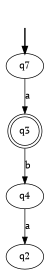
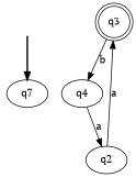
  digraph {
    fontname="PT Serif"
    node [fontname="PT Serif"]
    edge [fontname="PT Serif"]
    fake0 [style=invisible]
    n2 [label=q7 root=true]
    q3 [shape=doublecircle]
    q4
    q2
    fake0 -> n2 [style=bold]
    q3 -> q4 [label=b]
    q4 -> q2 [label=a]
-   n2 -> q3 [label=a]
+   q2 -> q3 [label=a]
  }
